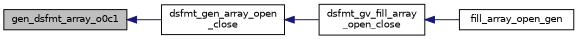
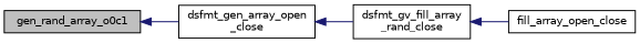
  digraph {
    rankdir=LR
    node [color=black fillcolor=white fontname=Helvetica fontsize=10 shape=record style=filled]
    edge [color=midnightblue dir=back fontname=Helvetica fontsize=10 labelfontname=Helvetica labelfontsize=10 style=solid]
-   n1 [fillcolor=grey75 fontcolor=black height=0.2 label=gen_dsfmt_array_o0c1 width=0.4]
+   n1 [fillcolor=grey75 fontcolor=black height=0.2 label=gen_rand_array_o0c1 width=0.4]
    n2 [height=0.2 label="dsfmt_gen_array_open\l_close" width=0.4]
-   n3 [height=0.2 label="dsfmt_gv_fill_array\l_open_close" width=0.4]
-   n4 [height=0.2 label=fill_array_open_gen width=0.4]
+   n3 [height=0.2 label="dsfmt_gv_fill_array\l_rand_close" width=0.4]
+   n4 [height=0.2 label=fill_array_open_close width=0.4]
    n1 -> n2
    n2 -> n3
    n3 -> n4
  }
